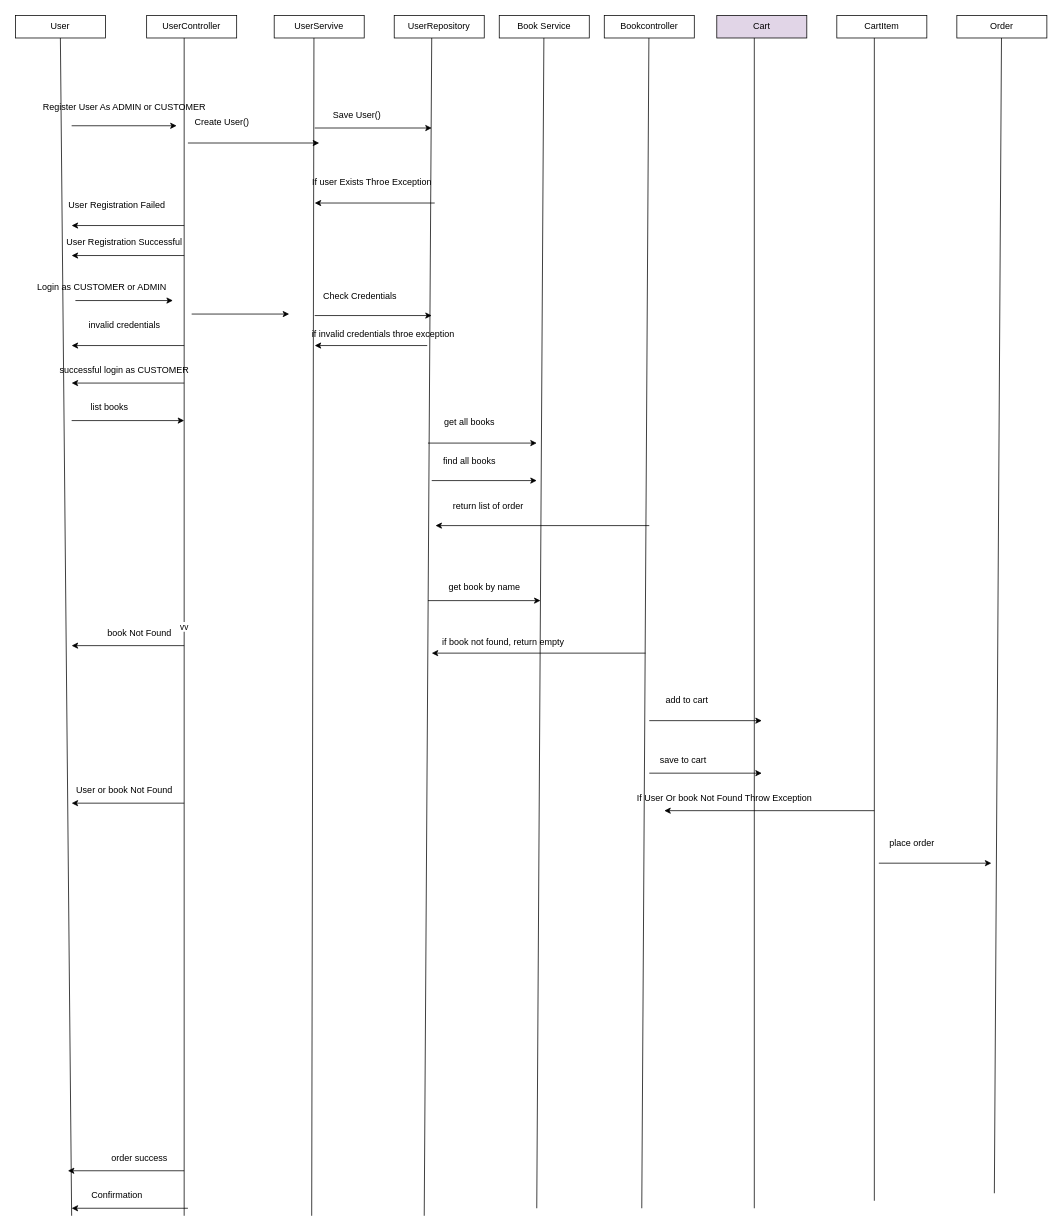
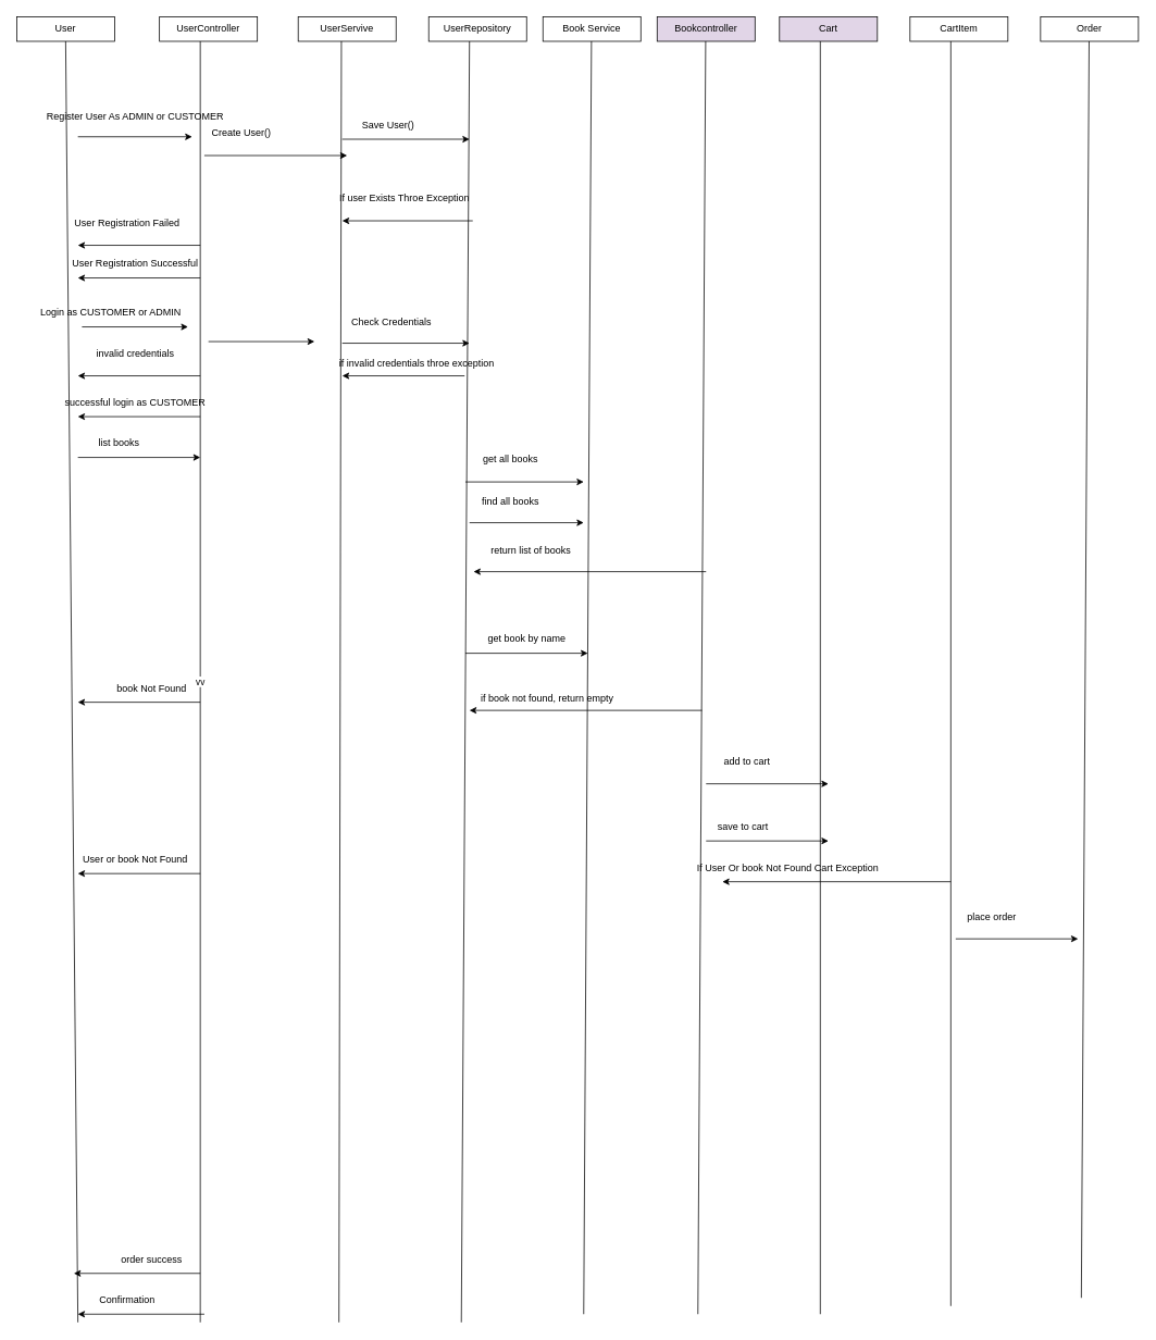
  <mxCell id="0" />
  <mxCell id="1" parent="0" />
  <mxCell id="2" value="User" style="rounded=0;whiteSpace=wrap;html=1;" parent="1" vertex="1"><mxGeometry x="20" y="20" width="120" height="30" as="geometry" /></mxCell>
  <mxCell id="3" value="UserController" style="rounded=0;whiteSpace=wrap;html=1;" parent="1" vertex="1"><mxGeometry x="195" y="20" width="120" height="30" as="geometry" /></mxCell>
  <mxCell id="4" value="UserServive" style="rounded=0;whiteSpace=wrap;html=1;" parent="1" vertex="1"><mxGeometry x="365" y="20" width="120" height="30" as="geometry" /></mxCell>
  <mxCell id="5" value="UserRepository" style="rounded=0;whiteSpace=wrap;html=1;" parent="1" vertex="1"><mxGeometry x="525" y="20" width="120" height="30" as="geometry" /></mxCell>
  <mxCell id="6" value="Book Service" style="rounded=0;whiteSpace=wrap;html=1;" parent="1" vertex="1"><mxGeometry x="665" y="20" width="120" height="30" as="geometry" /></mxCell>
- <mxCell id="7" value="Bookcontroller" style="rounded=0;whiteSpace=wrap;html=1;" parent="1" vertex="1"><mxGeometry x="805" y="20" width="120" height="30" as="geometry" /></mxCell>
+ <mxCell id="7" value="Bookcontroller" style="rounded=0;whiteSpace=wrap;html=1;fillColor=#e1d5e7;" parent="1" vertex="1"><mxGeometry x="805" y="20" width="120" height="30" as="geometry" /></mxCell>
  <mxCell id="8" value="" style="endArrow=none;html=1;rounded=0;entryX=0.5;entryY=1;entryDx=0;entryDy=0;" parent="1" target="2" edge="1"><mxGeometry width="50" height="50" relative="1" as="geometry"><mxPoint x="95" y="1620" as="sourcePoint" /><mxPoint x="95" y="120" as="targetPoint" /></mxGeometry></mxCell>
  <mxCell id="9" value="" style="endArrow=none;html=1;rounded=0;entryX=0.5;entryY=1;entryDx=0;entryDy=0;" parent="1" edge="1"><mxGeometry width="50" height="50" relative="1" as="geometry"><mxPoint x="565" y="1620" as="sourcePoint" /><mxPoint x="575" y="50" as="targetPoint" /></mxGeometry></mxCell>
  <mxCell id="10" value="" style="endArrow=none;html=1;rounded=0;entryX=0.5;entryY=1;entryDx=0;entryDy=0;" parent="1" edge="1"><mxGeometry width="50" height="50" relative="1" as="geometry"><mxPoint x="415" y="1620" as="sourcePoint" /><mxPoint x="418" y="50" as="targetPoint" /></mxGeometry></mxCell>
  <mxCell id="11" value="vv&lt;span style=&quot;color: rgba(0, 0, 0, 0); font-family: monospace; font-size: 0px; text-align: start; background-color: rgb(251, 251, 251);&quot;&gt;%3CmxGraphModel%3E%3Croot%3E%3CmxCell%20id%3D%220%22%2F%3E%3CmxCell%20id%3D%221%22%20parent%3D%220%22%2F%3E%3CmxCell%20id%3D%222%22%20value%3D%22%22%20style%3D%22endArrow%3Dnone%3Bhtml%3D1%3Brounded%3D0%3BentryX%3D0.5%3BentryY%3D1%3BentryDx%3D0%3BentryDy%3D0%3B%22%20edge%3D%221%22%20parent%3D%221%22%3E%3CmxGeometry%20width%3D%2250%22%20height%3D%2250%22%20relative%3D%221%22%20as%3D%22geometry%22%3E%3CmxPoint%20x%3D%2290%22%20y%3D%2216.8%22%20as%3D%22sourcePoint%22%2F%3E%3CmxPoint%20x%3D%2290%22%20y%3D%22-650%22%20as%3D%22targetPoint%22%2F%3E%3C%2FmxGeometry%3E%3C%2FmxCell%3E%3C%2Froot%3E%3C%2FmxGraphModel%3E&lt;/span&gt;&lt;span style=&quot;color: rgba(0, 0, 0, 0); font-family: monospace; font-size: 0px; text-align: start; background-color: rgb(251, 251, 251);&quot;&gt;%3CmxGraphModel%3E%3Croot%3E%3CmxCell%20id%3D%220%22%2F%3E%3CmxCell%20id%3D%221%22%20parent%3D%220%22%2F%3E%3CmxCell%20id%3D%222%22%20value%3D%22%22%20style%3D%22endArrow%3Dnone%3Bhtml%3D1%3Brounded%3D0%3BentryX%3D0.5%3BentryY%3D1%3BentryDx%3D0%3BentryDy%3D0%3B%22%20edge%3D%221%22%20parent%3D%221%22%3E%3CmxGeometry%20width%3D%2250%22%20height%3D%2250%22%20relative%3D%221%22%20as%3D%22geometry%22%3E%3CmxPoint%20x%3D%2290%22%20y%3D%2216.8%22%20as%3D%22sourcePoint%22%2F%3E%3CmxPoint%20x%3D%2290%22%20y%3D%22-650%22%20as%3D%22targetPoint%22%2F%3E%3C%2FmxGeometry%3E%3C%2FmxCell%3E%3C%2Froot%3E%3C%2FmxGraphModel%3E&lt;/span&gt;&lt;span style=&quot;color: rgba(0, 0, 0, 0); font-family: monospace; font-size: 0px; text-align: start; background-color: rgb(251, 251, 251);&quot;&gt;%3CmxGraphModel%3E%3Croot%3E%3CmxCell%20id%3D%220%22%2F%3E%3CmxCell%20id%3D%221%22%20parent%3D%220%22%2F%3E%3CmxCell%20id%3D%222%22%20value%3D%22%22%20style%3D%22endArrow%3Dnone%3Bhtml%3D1%3Brounded%3D0%3BentryX%3D0.5%3BentryY%3D1%3BentryDx%3D0%3BentryDy%3D0%3B%22%20edge%3D%221%22%20parent%3D%221%22%3E%3CmxGeometry%20width%3D%2250%22%20height%3D%2250%22%20relative%3D%221%22%20as%3D%22geometry%22%3E%3CmxPoint%20x%3D%2290%22%20y%3D%2216.8%22%20as%3D%22sourcePoint%22%2F%3E%3CmxPoint%20x%3D%2290%22%20y%3D%22-650%22%20as%3D%22targetPoint%22%2F%3E%3C%2FmxGeometry%3E%3C%2FmxCell%3E%3C%2Froot%3E%3C%2FmxGraphModel%3E&lt;/span&gt;&lt;span style=&quot;color: rgba(0, 0, 0, 0); font-family: monospace; font-size: 0px; text-align: start; background-color: rgb(251, 251, 251);&quot;&gt;%3CmxGraphModel%3E%3Croot%3E%3CmxCell%20id%3D%220%22%2F%3E%3CmxCell%20id%3D%221%22%20parent%3D%220%22%2F%3E%3CmxCell%20id%3D%222%22%20value%3D%22%22%20style%3D%22endArrow%3Dnone%3Bhtml%3D1%3Brounded%3D0%3BentryX%3D0.5%3BentryY%3D1%3BentryDx%3D0%3BentryDy%3D0%3B%22%20edge%3D%221%22%20parent%3D%221%22%3E%3CmxGeometry%20width%3D%2250%22%20height%3D%2250%22%20relative%3D%221%22%20as%3D%22geometry%22%3E%3CmxPoint%20x%3D%2290%22%20y%3D%2216.8%22%20as%3D%22sourcePoint%22%2F%3E%3CmxPoint%20x%3D%2290%22%20y%3D%22-650%22%20as%3D%22targetPoint%22%2F%3E%3C%2FmxGeometry%3E%3C%2FmxCell%3E%3C%2Froot%3E%3C%2FmxGraphModel%3E&lt;/span&gt;&lt;span style=&quot;color: rgba(0, 0, 0, 0); font-family: monospace; font-size: 0px; text-align: start; background-color: rgb(251, 251, 251);&quot;&gt;%3CmxGraphModel%3E%3Croot%3E%3CmxCell%20id%3D%220%22%2F%3E%3CmxCell%20id%3D%221%22%20parent%3D%220%22%2F%3E%3CmxCell%20id%3D%222%22%20value%3D%22%22%20style%3D%22endArrow%3Dnone%3Bhtml%3D1%3Brounded%3D0%3BentryX%3D0.5%3BentryY%3D1%3BentryDx%3D0%3BentryDy%3D0%3B%22%20edge%3D%221%22%20parent%3D%221%22%3E%3CmxGeometry%20width%3D%2250%22%20height%3D%2250%22%20relative%3D%221%22%20as%3D%22geometry%22%3E%3CmxPoint%20x%3D%2290%22%20y%3D%2216.8%22%20as%3D%22sourcePoint%22%2F%3E%3CmxPoint%20x%3D%2290%22%20y%3D%22-650%22%20as%3D%22targetPoint%22%2F%3E%3C%2FmxGeometry%3E%3C%2FmxCell%3E%3C%2Froot%3E%3C%2FmxGraphModel%3E&lt;/span&gt;" style="endArrow=none;html=1;rounded=0;entryX=0.5;entryY=1;entryDx=0;entryDy=0;" parent="1" edge="1"><mxGeometry width="50" height="50" relative="1" as="geometry"><mxPoint x="245" y="1620" as="sourcePoint" /><mxPoint x="245" y="50" as="targetPoint" /></mxGeometry></mxCell>
  <mxCell id="12" value="" style="endArrow=none;html=1;rounded=0;entryX=0.5;entryY=1;entryDx=0;entryDy=0;" parent="1" edge="1"><mxGeometry width="50" height="50" relative="1" as="geometry"><mxPoint x="855" y="1610" as="sourcePoint" /><mxPoint x="864.5" y="50" as="targetPoint" /></mxGeometry></mxCell>
  <mxCell id="13" value="" style="endArrow=none;html=1;rounded=0;entryX=0.5;entryY=1;entryDx=0;entryDy=0;" parent="1" edge="1"><mxGeometry width="50" height="50" relative="1" as="geometry"><mxPoint x="715" y="1610" as="sourcePoint" /><mxPoint x="724.5" y="50" as="targetPoint" /></mxGeometry></mxCell>
  <mxCell id="14" value="" style="endArrow=classic;html=1;rounded=0;" parent="1" edge="1"><mxGeometry width="50" height="50" relative="1" as="geometry"><mxPoint x="100" y="400" as="sourcePoint" /><mxPoint x="230" y="400" as="targetPoint" /></mxGeometry></mxCell>
  <mxCell id="15" value="" style="endArrow=classic;html=1;rounded=0;" parent="1" edge="1"><mxGeometry width="50" height="50" relative="1" as="geometry"><mxPoint x="95" y="167" as="sourcePoint" /><mxPoint x="235" y="167" as="targetPoint" /></mxGeometry></mxCell>
  <mxCell id="16" value="" style="endArrow=classic;html=1;rounded=0;" parent="1" edge="1"><mxGeometry width="50" height="50" relative="1" as="geometry"><mxPoint x="419" y="170" as="sourcePoint" /><mxPoint x="575" y="170" as="targetPoint" /></mxGeometry></mxCell>
  <mxCell id="17" value="" style="endArrow=classic;html=1;rounded=0;" parent="1" edge="1"><mxGeometry width="50" height="50" relative="1" as="geometry"><mxPoint x="570" y="590" as="sourcePoint" /><mxPoint x="715" y="590" as="targetPoint" /></mxGeometry></mxCell>
  <mxCell id="18" value="" style="endArrow=classic;html=1;rounded=0;" parent="1" edge="1"><mxGeometry width="50" height="50" relative="1" as="geometry"><mxPoint x="250" y="190" as="sourcePoint" /><mxPoint x="425" y="190" as="targetPoint" /></mxGeometry></mxCell>
  <mxCell id="19" value="" style="endArrow=classic;html=1;rounded=0;" parent="1" edge="1"><mxGeometry width="50" height="50" relative="1" as="geometry"><mxPoint x="95" y="560" as="sourcePoint" /><mxPoint x="245" y="560" as="targetPoint" /></mxGeometry></mxCell>
  <mxCell id="20" value="" style="endArrow=classic;html=1;rounded=0;" parent="1" edge="1"><mxGeometry width="50" height="50" relative="1" as="geometry"><mxPoint x="255" y="418" as="sourcePoint" /><mxPoint x="385" y="418" as="targetPoint" /></mxGeometry></mxCell>
  <mxCell id="21" value="" style="endArrow=classic;html=1;rounded=0;" parent="1" edge="1"><mxGeometry width="50" height="50" relative="1" as="geometry"><mxPoint x="579" y="270" as="sourcePoint" /><mxPoint x="419" y="270" as="targetPoint" /></mxGeometry></mxCell>
  <mxCell id="22" value="" style="endArrow=classic;html=1;rounded=0;" parent="1" edge="1"><mxGeometry width="50" height="50" relative="1" as="geometry"><mxPoint x="569" y="460" as="sourcePoint" /><mxPoint x="419" y="460" as="targetPoint" /></mxGeometry></mxCell>
  <mxCell id="23" value="" style="endArrow=classic;html=1;rounded=0;" parent="1" edge="1"><mxGeometry width="50" height="50" relative="1" as="geometry"><mxPoint x="245" y="860" as="sourcePoint" /><mxPoint x="95" y="860" as="targetPoint" /></mxGeometry></mxCell>
  <mxCell id="24" value="Register User As ADMIN or CUSTOMER" style="text;html=1;align=center;verticalAlign=middle;resizable=0;points=[];autosize=1;strokeColor=none;fillColor=none;" parent="1" vertex="1"><mxGeometry x="45" y="128" width="240" height="30" as="geometry" /></mxCell>
  <mxCell id="25" value="Create User()" style="text;html=1;align=center;verticalAlign=middle;resizable=0;points=[];autosize=1;strokeColor=none;fillColor=none;" parent="1" vertex="1"><mxGeometry x="245" y="148" width="100" height="30" as="geometry" /></mxCell>
  <mxCell id="26" value="Save User()" style="text;html=1;align=center;verticalAlign=middle;resizable=0;points=[];autosize=1;strokeColor=none;fillColor=none;" parent="1" vertex="1"><mxGeometry x="430" y="138" width="90" height="30" as="geometry" /></mxCell>
  <mxCell id="27" value="If user Exists Throe Exception" style="text;html=1;align=center;verticalAlign=middle;resizable=0;points=[];autosize=1;strokeColor=none;fillColor=none;" parent="1" vertex="1"><mxGeometry x="405" y="228" width="180" height="30" as="geometry" /></mxCell>
  <mxCell id="28" value="" style="endArrow=classic;html=1;rounded=0;" parent="1" edge="1"><mxGeometry width="50" height="50" relative="1" as="geometry"><mxPoint x="245" y="300" as="sourcePoint" /><mxPoint x="95" y="300" as="targetPoint" /></mxGeometry></mxCell>
  <mxCell id="29" value="User Registration Failed" style="text;html=1;align=center;verticalAlign=middle;resizable=0;points=[];autosize=1;strokeColor=none;fillColor=none;" parent="1" vertex="1"><mxGeometry x="80" y="258" width="150" height="30" as="geometry" /></mxCell>
  <mxCell id="30" value="" style="endArrow=classic;html=1;rounded=0;" parent="1" edge="1"><mxGeometry width="50" height="50" relative="1" as="geometry"><mxPoint x="245" y="340" as="sourcePoint" /><mxPoint x="95" y="340" as="targetPoint" /></mxGeometry></mxCell>
  <mxCell id="31" value="User Registration Successful" style="text;html=1;align=center;verticalAlign=middle;resizable=0;points=[];autosize=1;strokeColor=none;fillColor=none;" parent="1" vertex="1"><mxGeometry x="75" y="308" width="180" height="30" as="geometry" /></mxCell>
  <mxCell id="32" value="Login as CUSTOMER or ADMIN" style="text;html=1;align=center;verticalAlign=middle;resizable=0;points=[];autosize=1;strokeColor=none;fillColor=none;" parent="1" vertex="1"><mxGeometry x="35" y="368" width="200" height="30" as="geometry" /></mxCell>
  <mxCell id="33" value="Check Credentials" style="text;html=1;align=center;verticalAlign=middle;resizable=0;points=[];autosize=1;strokeColor=none;fillColor=none;" parent="1" vertex="1"><mxGeometry x="419" y="380" width="120" height="30" as="geometry" /></mxCell>
  <mxCell id="34" value="if invalid credentials throe exception" style="text;html=1;align=center;verticalAlign=middle;resizable=0;points=[];autosize=1;strokeColor=none;fillColor=none;" parent="1" vertex="1"><mxGeometry x="405" y="430" width="210" height="30" as="geometry" /></mxCell>
  <mxCell id="35" value="" style="endArrow=classic;html=1;rounded=0;" parent="1" edge="1"><mxGeometry width="50" height="50" relative="1" as="geometry"><mxPoint x="245" y="460" as="sourcePoint" /><mxPoint x="95" y="460" as="targetPoint" /></mxGeometry></mxCell>
  <mxCell id="36" value="invalid credentials" style="text;html=1;align=center;verticalAlign=middle;resizable=0;points=[];autosize=1;strokeColor=none;fillColor=none;" parent="1" vertex="1"><mxGeometry x="105" y="418" width="120" height="30" as="geometry" /></mxCell>
  <mxCell id="37" value="" style="endArrow=classic;html=1;rounded=0;" parent="1" edge="1"><mxGeometry width="50" height="50" relative="1" as="geometry"><mxPoint x="245" y="510" as="sourcePoint" /><mxPoint x="95" y="510" as="targetPoint" /></mxGeometry></mxCell>
  <mxCell id="38" value="successful login as CUSTOMER" style="text;html=1;align=center;verticalAlign=middle;resizable=0;points=[];autosize=1;strokeColor=none;fillColor=none;" parent="1" vertex="1"><mxGeometry x="65" y="478" width="200" height="30" as="geometry" /></mxCell>
  <mxCell id="39" value="list books" style="text;html=1;align=center;verticalAlign=middle;resizable=0;points=[];autosize=1;strokeColor=none;fillColor=none;" parent="1" vertex="1"><mxGeometry x="100" y="528" width="90" height="30" as="geometry" /></mxCell>
  <mxCell id="40" value="get all books" style="text;html=1;align=center;verticalAlign=middle;resizable=0;points=[];autosize=1;strokeColor=none;fillColor=none;" parent="1" vertex="1"><mxGeometry x="580" y="548" width="90" height="30" as="geometry" /></mxCell>
  <mxCell id="41" value="" style="endArrow=classic;html=1;rounded=0;" parent="1" edge="1"><mxGeometry width="50" height="50" relative="1" as="geometry"><mxPoint x="865" as="sourcePoint" y="700" /><mxPoint x="580" as="targetPoint" y="700" /></mxGeometry></mxCell>
  <mxCell id="42" value="" style="endArrow=classic;html=1;rounded=0;" parent="1" edge="1"><mxGeometry width="50" height="50" relative="1" as="geometry"><mxPoint x="575" y="640" as="sourcePoint" /><mxPoint x="715" y="640" as="targetPoint" /></mxGeometry></mxCell>
  <mxCell id="43" value="find all books" style="text;html=1;align=center;verticalAlign=middle;resizable=0;points=[];autosize=1;strokeColor=none;fillColor=none;" parent="1" vertex="1"><mxGeometry x="580" y="600" width="90" height="30" as="geometry" /></mxCell>
- <mxCell id="44" value="return list of order" style="text;html=1;align=center;verticalAlign=middle;resizable=0;points=[];autosize=1;strokeColor=none;fillColor=none;" parent="1" vertex="1"><mxGeometry x="590" y="660" width="120" height="30" as="geometry" /></mxCell>
+ <mxCell id="44" value="return list of books" style="text;html=1;align=center;verticalAlign=middle;resizable=0;points=[];autosize=1;strokeColor=none;fillColor=none;" parent="1" vertex="1"><mxGeometry x="590" y="660" width="120" height="30" as="geometry" /></mxCell>
  <mxCell id="45" value="" style="endArrow=classic;html=1;rounded=0;" parent="1" edge="1"><mxGeometry width="50" height="50" relative="1" as="geometry"><mxPoint x="570" y="800" as="sourcePoint" /><mxPoint x="720" y="800" as="targetPoint" /></mxGeometry></mxCell>
  <mxCell id="46" value="if book not found, return empty" style="text;html=1;align=center;verticalAlign=middle;resizable=0;points=[];autosize=1;strokeColor=none;fillColor=none;" parent="1" vertex="1"><mxGeometry x="575" y="840" width="190" height="30" as="geometry" /></mxCell>
  <mxCell id="47" value="book Not Found" style="text;html=1;align=center;verticalAlign=middle;resizable=0;points=[];autosize=1;strokeColor=none;fillColor=none;" parent="1" vertex="1"><mxGeometry x="130" y="828" width="110" height="30" as="geometry" /></mxCell>
  <mxCell id="48" value="Cart" style="rounded=0;whiteSpace=wrap;html=1;fillColor=#e1d5e7;" parent="1" vertex="1"><mxGeometry x="955" y="20" width="120" height="30" as="geometry" /></mxCell>
  <mxCell id="49" value="CartItem" style="rounded=0;whiteSpace=wrap;html=1;" parent="1" vertex="1"><mxGeometry x="1115" y="20" width="120" height="30" as="geometry" /></mxCell>
  <mxCell id="50" value="" style="endArrow=none;html=1;rounded=0;entryX=0.5;entryY=1;entryDx=0;entryDy=0;" parent="1" edge="1"><mxGeometry width="50" height="50" relative="1" as="geometry"><mxPoint x="1005" y="1610" as="sourcePoint" /><mxPoint x="1005" y="50" as="targetPoint" /></mxGeometry></mxCell>
  <mxCell id="51" value="" style="endArrow=none;html=1;rounded=0;entryX=0.5;entryY=1;entryDx=0;entryDy=0;" parent="1" edge="1"><mxGeometry width="50" height="50" relative="1" as="geometry"><mxPoint x="1165" y="1600" as="sourcePoint" /><mxPoint x="1165" y="50" as="targetPoint" /></mxGeometry></mxCell>
  <mxCell id="52" value="" style="endArrow=classic;html=1;rounded=0;" parent="1" edge="1"><mxGeometry width="50" height="50" relative="1" as="geometry"><mxPoint x="865" y="960" as="sourcePoint" /><mxPoint x="1015" y="960" as="targetPoint" /></mxGeometry></mxCell>
  <mxCell id="53" value="add to cart" style="text;html=1;align=center;verticalAlign=middle;resizable=0;points=[];autosize=1;strokeColor=none;fillColor=none;" parent="1" vertex="1"><mxGeometry x="875" y="918" width="80" height="30" as="geometry" /></mxCell>
  <mxCell id="54" value="" style="endArrow=classic;html=1;rounded=0;" parent="1" edge="1"><mxGeometry width="50" height="50" relative="1" as="geometry"><mxPoint x="865" y="1030" as="sourcePoint" /><mxPoint x="1015" y="1030" as="targetPoint" /></mxGeometry></mxCell>
  <mxCell id="55" value="save to cart" style="text;html=1;align=center;verticalAlign=middle;resizable=0;points=[];autosize=1;strokeColor=none;fillColor=none;" parent="1" vertex="1"><mxGeometry x="865" y="998" width="90" height="30" as="geometry" /></mxCell>
  <mxCell id="56" value="" style="endArrow=classic;html=1;rounded=0;" parent="1" edge="1"><mxGeometry width="50" height="50" relative="1" as="geometry"><mxPoint x="1165" y="1080" as="sourcePoint" /><mxPoint x="885" y="1080" as="targetPoint" /></mxGeometry></mxCell>
- <mxCell id="57" value="If User Or book Not Found Throw Exception" style="text;html=1;align=center;verticalAlign=middle;resizable=0;points=[];autosize=1;strokeColor=none;fillColor=none;" parent="1" vertex="1"><mxGeometry x="835" y="1048" width="260" height="30" as="geometry" /></mxCell>
+ <mxCell id="57" value="If User Or book Not Found Cart Exception" style="text;html=1;align=center;verticalAlign=middle;resizable=0;points=[];autosize=1;strokeColor=none;fillColor=none;" parent="1" vertex="1"><mxGeometry x="835" y="1048" width="260" height="30" as="geometry" /></mxCell>
  <mxCell id="58" value="" style="endArrow=classic;html=1;rounded=0;" parent="1" edge="1"><mxGeometry width="50" height="50" relative="1" as="geometry"><mxPoint x="245" y="1070" as="sourcePoint" /><mxPoint x="95" y="1070" as="targetPoint" /></mxGeometry></mxCell>
  <mxCell id="59" value="User or book Not Found" style="text;html=1;align=center;verticalAlign=middle;resizable=0;points=[];autosize=1;strokeColor=none;fillColor=none;" parent="1" vertex="1"><mxGeometry x="90" y="1038" width="150" height="30" as="geometry" /></mxCell>
  <mxCell id="60" value="Order" style="rounded=0;whiteSpace=wrap;html=1;" parent="1" vertex="1"><mxGeometry x="1275" y="20" width="120" height="30" as="geometry" /></mxCell>
  <mxCell id="61" value="" style="endArrow=none;html=1;rounded=0;entryX=0.5;entryY=1;entryDx=0;entryDy=0;" parent="1" edge="1"><mxGeometry width="50" height="50" relative="1" as="geometry"><mxPoint x="1325" y="1590" as="sourcePoint" /><mxPoint x="1334.5" y="50" as="targetPoint" /></mxGeometry></mxCell>
  <mxCell id="62" value="" style="endArrow=classic;html=1;rounded=0;" parent="1" edge="1"><mxGeometry width="50" height="50" relative="1" as="geometry"><mxPoint x="1171" y="1150" as="sourcePoint" /><mxPoint x="1321" y="1150" as="targetPoint" /></mxGeometry></mxCell>
  <mxCell id="63" value="" style="endArrow=classic;html=1;rounded=0;" parent="1" edge="1"><mxGeometry width="50" height="50" relative="1" as="geometry"><mxPoint x="245" y="1560" as="sourcePoint" /><mxPoint x="90" y="1560" as="targetPoint" /></mxGeometry></mxCell>
  <mxCell id="64" value="" style="endArrow=classic;html=1;rounded=0;" parent="1" edge="1"><mxGeometry width="50" height="50" relative="1" as="geometry"><mxPoint x="250" y="1610" as="sourcePoint" /><mxPoint x="95" y="1610" as="targetPoint" /></mxGeometry></mxCell>
  <mxCell id="65" value="order success" style="text;html=1;align=center;verticalAlign=middle;resizable=0;points=[];autosize=1;strokeColor=none;fillColor=none;" parent="1" vertex="1"><mxGeometry x="135" y="1528" width="100" height="30" as="geometry" /></mxCell>
  <mxCell id="66" value="Confirmation " style="text;html=1;align=center;verticalAlign=middle;resizable=0;points=[];autosize=1;strokeColor=none;fillColor=none;" parent="1" vertex="1"><mxGeometry x="110" y="1578" width="90" height="30" as="geometry" /></mxCell>
  <mxCell id="67" value="place order" style="text;html=1;align=center;verticalAlign=middle;resizable=0;points=[];autosize=1;strokeColor=none;fillColor=none;" parent="1" vertex="1"><mxGeometry x="1175" y="1108" width="80" height="30" as="geometry" /></mxCell>
  <mxCell id="68" value="" style="endArrow=classic;html=1;rounded=0;" parent="1" edge="1"><mxGeometry width="50" height="50" relative="1" as="geometry"><mxPoint x="419" y="420" as="sourcePoint" /><mxPoint x="575" y="420" as="targetPoint" /></mxGeometry></mxCell>
  <mxCell id="69" value="" style="endArrow=classic;html=1;rounded=0;" parent="1" edge="1"><mxGeometry width="50" height="50" relative="1" as="geometry"><mxPoint x="860" y="870" as="sourcePoint" /><mxPoint x="575" y="870" as="targetPoint" /></mxGeometry></mxCell>
  <mxCell id="70" value="get book by name" style="text;html=1;align=center;verticalAlign=middle;resizable=0;points=[];autosize=1;strokeColor=none;fillColor=none;" vertex="1" parent="1"><mxGeometry x="585" y="768" width="120" height="30" as="geometry" /></mxCell>
